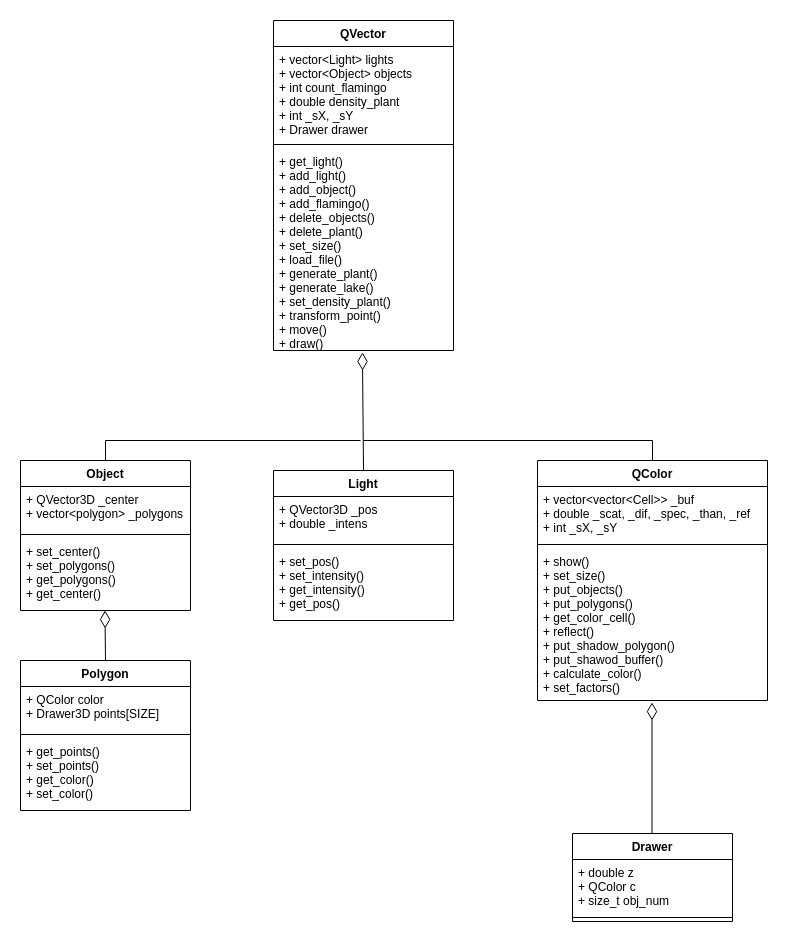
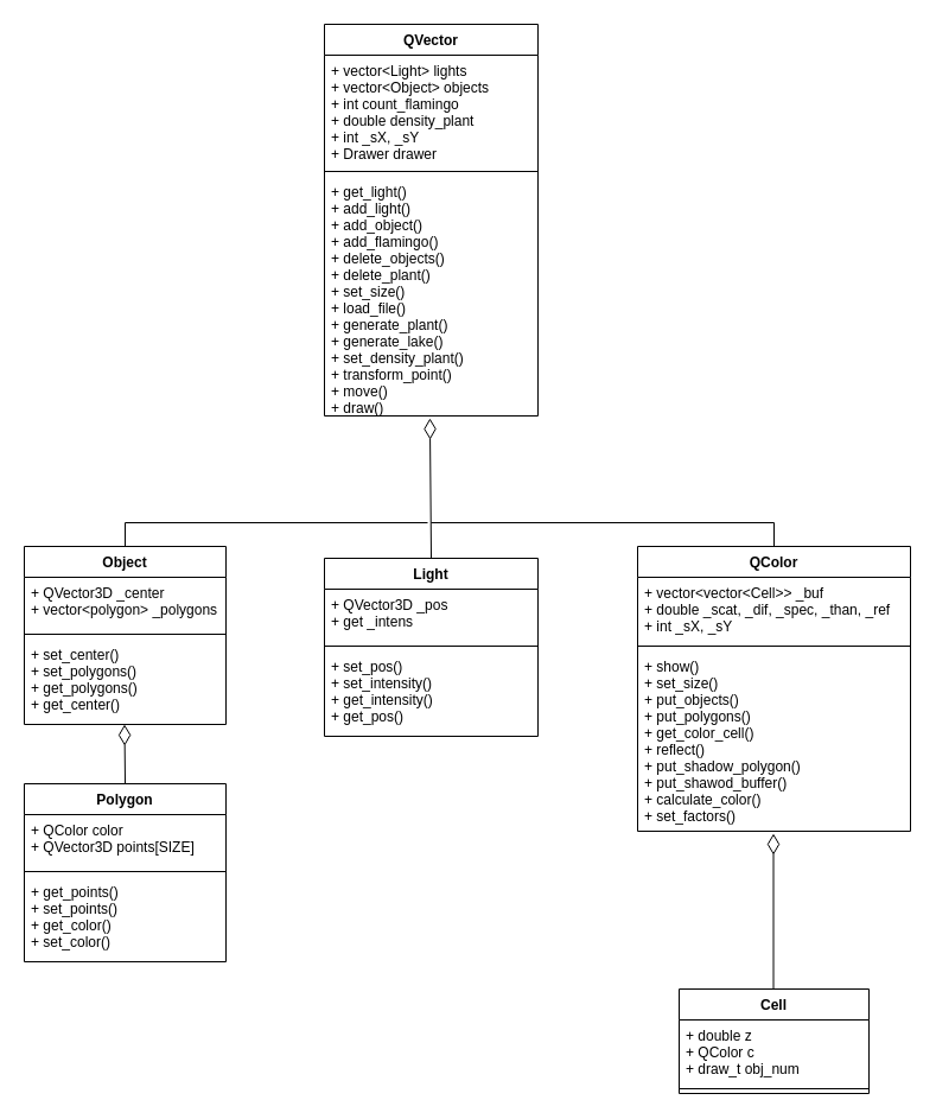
  <mxCell id="0" />
  <mxCell id="1" parent="0" />
  <mxCell id="2" value="Light" style="swimlane;fontStyle=1;align=center;verticalAlign=top;childLayout=stackLayout;horizontal=1;startSize=26;horizontalStack=0;resizeParent=1;resizeParentMax=0;resizeLast=0;collapsible=1;marginBottom=0;" parent="1" vertex="1"><mxGeometry x="273" y="470" width="180" height="150" as="geometry" /></mxCell>
- <mxCell id="3" value="+ QVector3D _pos&#10;+ double _intens" style="text;strokeColor=none;fillColor=none;align=left;verticalAlign=top;spacingLeft=4;spacingRight=4;overflow=hidden;rotatable=0;points=[[0,0.5],[1,0.5]];portConstraint=eastwest;" parent="2" vertex="1"><mxGeometry y="26" width="180" height="44" as="geometry" /></mxCell>
+ <mxCell id="3" value="+ QVector3D _pos&#10;+ get _intens" style="text;strokeColor=none;fillColor=none;align=left;verticalAlign=top;spacingLeft=4;spacingRight=4;overflow=hidden;rotatable=0;points=[[0,0.5],[1,0.5]];portConstraint=eastwest;" parent="2" vertex="1"><mxGeometry y="26" width="180" height="44" as="geometry" /></mxCell>
  <mxCell id="4" value="" style="line;strokeWidth=1;fillColor=none;align=left;verticalAlign=middle;spacingTop=-1;spacingLeft=3;spacingRight=3;rotatable=0;labelPosition=right;points=[];portConstraint=eastwest;strokeColor=inherit;" parent="2" vertex="1"><mxGeometry y="70" width="180" height="8" as="geometry" /></mxCell>
  <mxCell id="5" value="+ set_pos()&#10;+ set_intensity()&#10;+ get_intensity()&#10;+ get_pos()" style="text;strokeColor=none;fillColor=none;align=left;verticalAlign=top;spacingLeft=4;spacingRight=4;overflow=hidden;rotatable=0;points=[[0,0.5],[1,0.5]];portConstraint=eastwest;" parent="2" vertex="1"><mxGeometry y="78" width="180" height="72" as="geometry" /></mxCell>
  <mxCell id="6" value="Polygon" style="swimlane;fontStyle=1;align=center;verticalAlign=top;childLayout=stackLayout;horizontal=1;startSize=26;horizontalStack=0;resizeParent=1;resizeParentMax=0;resizeLast=0;collapsible=1;marginBottom=0;" vertex="1" parent="1"><mxGeometry x="20" y="660" width="170" height="150" as="geometry" /></mxCell>
- <mxCell id="7" value="+ QColor color&#10;+ Drawer3D points[SIZE]" style="text;strokeColor=none;fillColor=none;align=left;verticalAlign=top;spacingLeft=4;spacingRight=4;overflow=hidden;rotatable=0;points=[[0,0.5],[1,0.5]];portConstraint=eastwest;" vertex="1" parent="6"><mxGeometry y="26" width="170" height="44" as="geometry" /></mxCell>
+ <mxCell id="7" value="+ QColor color&#10;+ QVector3D points[SIZE]" style="text;strokeColor=none;fillColor=none;align=left;verticalAlign=top;spacingLeft=4;spacingRight=4;overflow=hidden;rotatable=0;points=[[0,0.5],[1,0.5]];portConstraint=eastwest;" vertex="1" parent="6"><mxGeometry y="26" width="170" height="44" as="geometry" /></mxCell>
  <mxCell id="8" value="" style="line;strokeWidth=1;fillColor=none;align=left;verticalAlign=middle;spacingTop=-1;spacingLeft=3;spacingRight=3;rotatable=0;labelPosition=right;points=[];portConstraint=eastwest;strokeColor=inherit;" vertex="1" parent="6"><mxGeometry y="70" width="170" height="8" as="geometry" /></mxCell>
  <mxCell id="9" value="+ get_points()&#10;+ set_points()&#10;+ get_color()&#10;+ set_color()" style="text;strokeColor=none;fillColor=none;align=left;verticalAlign=top;spacingLeft=4;spacingRight=4;overflow=hidden;rotatable=0;points=[[0,0.5],[1,0.5]];portConstraint=eastwest;" vertex="1" parent="6"><mxGeometry y="78" width="170" height="72" as="geometry" /></mxCell>
  <mxCell id="10" value="Object" style="swimlane;fontStyle=1;align=center;verticalAlign=top;childLayout=stackLayout;horizontal=1;startSize=26;horizontalStack=0;resizeParent=1;resizeParentMax=0;resizeLast=0;collapsible=1;marginBottom=0;" vertex="1" parent="1"><mxGeometry x="20" y="460" width="170" height="150" as="geometry" /></mxCell>
  <mxCell id="11" value="+ QVector3D _center&#10;+ vector&lt;polygon&gt; _polygons" style="text;strokeColor=none;fillColor=none;align=left;verticalAlign=top;spacingLeft=4;spacingRight=4;overflow=hidden;rotatable=0;points=[[0,0.5],[1,0.5]];portConstraint=eastwest;" vertex="1" parent="10"><mxGeometry y="26" width="170" height="44" as="geometry" /></mxCell>
  <mxCell id="12" value="" style="line;strokeWidth=1;fillColor=none;align=left;verticalAlign=middle;spacingTop=-1;spacingLeft=3;spacingRight=3;rotatable=0;labelPosition=right;points=[];portConstraint=eastwest;strokeColor=inherit;" vertex="1" parent="10"><mxGeometry y="70" width="170" height="8" as="geometry" /></mxCell>
  <mxCell id="13" value="+ set_center()&#10;+ set_polygons()&#10;+ get_polygons()&#10;+ get_center()" style="text;strokeColor=none;fillColor=none;align=left;verticalAlign=top;spacingLeft=4;spacingRight=4;overflow=hidden;rotatable=0;points=[[0,0.5],[1,0.5]];portConstraint=eastwest;" vertex="1" parent="10"><mxGeometry y="78" width="170" height="72" as="geometry" /></mxCell>
  <mxCell id="14" value="QVector" style="swimlane;fontStyle=1;align=center;verticalAlign=top;childLayout=stackLayout;horizontal=1;startSize=26;horizontalStack=0;resizeParent=1;resizeParentMax=0;resizeLast=0;collapsible=1;marginBottom=0;" vertex="1" parent="1"><mxGeometry x="273" y="20" width="180" height="330" as="geometry" /></mxCell>
  <mxCell id="15" value="+ vector&lt;Light&gt; lights&#10;+ vector&lt;Object&gt; objects&#10;+ int count_flamingo&#10;+ double density_plant&#10;+ int _sX, _sY&#10;+ Drawer drawer" style="text;strokeColor=none;fillColor=none;align=left;verticalAlign=top;spacingLeft=4;spacingRight=4;overflow=hidden;rotatable=0;points=[[0,0.5],[1,0.5]];portConstraint=eastwest;" vertex="1" parent="14"><mxGeometry y="26" width="180" height="94" as="geometry" /></mxCell>
  <mxCell id="16" value="" style="line;strokeWidth=1;fillColor=none;align=left;verticalAlign=middle;spacingTop=-1;spacingLeft=3;spacingRight=3;rotatable=0;labelPosition=right;points=[];portConstraint=eastwest;strokeColor=inherit;" vertex="1" parent="14"><mxGeometry y="120" width="180" height="8" as="geometry" /></mxCell>
  <mxCell id="17" value="+ get_light()&#10;+ add_light()&#10;+ add_object()&#10;+ add_flamingo()&#10;+ delete_objects()&#10;+ delete_plant()&#10;+ set_size()&#10;+ load_file()&#10;+ generate_plant()&#10;+ generate_lake()&#10;+ set_density_plant()&#10;+ transform_point()&#10;+ move()&#10;+ draw()" style="text;strokeColor=none;fillColor=none;align=left;verticalAlign=top;spacingLeft=4;spacingRight=4;overflow=hidden;rotatable=0;points=[[0,0.5],[1,0.5]];portConstraint=eastwest;" vertex="1" parent="14"><mxGeometry y="128" width="180" height="202" as="geometry" /></mxCell>
  <mxCell id="18" value="QColor" style="swimlane;fontStyle=1;align=center;verticalAlign=top;childLayout=stackLayout;horizontal=1;startSize=26;horizontalStack=0;resizeParent=1;resizeParentMax=0;resizeLast=0;collapsible=1;marginBottom=0;" vertex="1" parent="1"><mxGeometry x="537" y="460" width="230" height="240" as="geometry" /></mxCell>
  <mxCell id="19" value="+ vector&lt;vector&lt;Cell&gt;&gt; _buf&#10;+ double _scat, _dif, _spec, _than, _ref&#10;+ int _sX, _sY" style="text;strokeColor=none;fillColor=none;align=left;verticalAlign=top;spacingLeft=4;spacingRight=4;overflow=hidden;rotatable=0;points=[[0,0.5],[1,0.5]];portConstraint=eastwest;" vertex="1" parent="18"><mxGeometry y="26" width="230" height="54" as="geometry" /></mxCell>
  <mxCell id="20" value="" style="line;strokeWidth=1;fillColor=none;align=left;verticalAlign=middle;spacingTop=-1;spacingLeft=3;spacingRight=3;rotatable=0;labelPosition=right;points=[];portConstraint=eastwest;strokeColor=inherit;" vertex="1" parent="18"><mxGeometry y="80" width="230" height="8" as="geometry" /></mxCell>
  <mxCell id="21" value="+ show()&#10;+ set_size()&#10;+ put_objects()&#10;+ put_polygons()&#10;+ get_color_cell()&#10;+ reflect()&#10;+ put_shadow_polygon()&#10;+ put_shawod_buffer()&#10;+ calculate_color()&#10;+ set_factors()" style="text;strokeColor=none;fillColor=none;align=left;verticalAlign=top;spacingLeft=4;spacingRight=4;overflow=hidden;rotatable=0;points=[[0,0.5],[1,0.5]];portConstraint=eastwest;" vertex="1" parent="18"><mxGeometry y="88" width="230" height="152" as="geometry" /></mxCell>
- <mxCell id="22" value="Drawer" style="swimlane;fontStyle=1;align=center;verticalAlign=top;childLayout=stackLayout;horizontal=1;startSize=26;horizontalStack=0;resizeParent=1;resizeParentMax=0;resizeLast=0;collapsible=1;marginBottom=0;" vertex="1" parent="1"><mxGeometry x="572" y="833" width="160" height="88" as="geometry" /></mxCell>
- <mxCell id="23" value="+ double z&#10;+ QColor c&#10;+ size_t obj_num" style="text;strokeColor=none;fillColor=none;align=left;verticalAlign=top;spacingLeft=4;spacingRight=4;overflow=hidden;rotatable=0;points=[[0,0.5],[1,0.5]];portConstraint=eastwest;" vertex="1" parent="22"><mxGeometry y="26" width="160" height="54" as="geometry" /></mxCell>
+ <mxCell id="22" value="Cell" style="swimlane;fontStyle=1;align=center;verticalAlign=top;childLayout=stackLayout;horizontal=1;startSize=26;horizontalStack=0;resizeParent=1;resizeParentMax=0;resizeLast=0;collapsible=1;marginBottom=0;" vertex="1" parent="1"><mxGeometry x="572" y="833" width="160" height="88" as="geometry" /></mxCell>
+ <mxCell id="23" value="+ double z&#10;+ QColor c&#10;+ draw_t obj_num" style="text;strokeColor=none;fillColor=none;align=left;verticalAlign=top;spacingLeft=4;spacingRight=4;overflow=hidden;rotatable=0;points=[[0,0.5],[1,0.5]];portConstraint=eastwest;" vertex="1" parent="22"><mxGeometry y="26" width="160" height="54" as="geometry" /></mxCell>
  <mxCell id="24" value="" style="line;strokeWidth=1;fillColor=none;align=left;verticalAlign=middle;spacingTop=-1;spacingLeft=3;spacingRight=3;rotatable=0;labelPosition=right;points=[];portConstraint=eastwest;strokeColor=inherit;" vertex="1" parent="22"><mxGeometry y="80" width="160" height="8" as="geometry" /></mxCell>
  <mxCell id="25" style="rounded=0;jumpSize=8;orthogonalLoop=1;jettySize=auto;html=1;endArrow=diamondThin;endFill=0;startSize=8;endSize=15;exitX=0.5;exitY=0;exitDx=0;exitDy=0;entryX=0.494;entryY=1.01;entryDx=0;entryDy=0;entryPerimeter=0;" edge="1" parent="1" source="2" target="17"><mxGeometry relative="1" as="geometry"><mxPoint x="354.5" y="541.02" as="sourcePoint" /><mxPoint x="354.5" y="409.996" as="targetPoint" /></mxGeometry></mxCell>
  <mxCell id="26" style="rounded=0;jumpSize=8;orthogonalLoop=1;jettySize=auto;html=1;endArrow=diamondThin;endFill=0;startSize=8;endSize=15;exitX=0.5;exitY=0;exitDx=0;exitDy=0;entryX=0.5;entryY=1.013;entryDx=0;entryDy=0;entryPerimeter=0;" edge="1" parent="1"><mxGeometry relative="1" as="geometry"><mxPoint x="651.5" y="833" as="sourcePoint" /><mxPoint x="651.5" y="702" as="targetPoint" /></mxGeometry></mxCell>
  <mxCell id="27" value="" style="endArrow=none;html=1;rounded=0;exitX=0.5;exitY=0;exitDx=0;exitDy=0;" edge="1" parent="1" source="18"><mxGeometry width="50" height="50" relative="1" as="geometry"><mxPoint x="650" y="350" as="sourcePoint" /><mxPoint x="363" y="440" as="targetPoint" /><Array as="points"><mxPoint x="652" y="440" /></Array></mxGeometry></mxCell>
  <mxCell id="28" style="rounded=0;jumpSize=8;orthogonalLoop=1;jettySize=auto;html=1;endArrow=diamondThin;endFill=0;startSize=8;endSize=15;exitX=0.5;exitY=0;exitDx=0;exitDy=0;entryX=0.5;entryY=1.013;entryDx=0;entryDy=0;entryPerimeter=0;" edge="1" parent="1" source="6"><mxGeometry relative="1" as="geometry"><mxPoint x="104.5" y="741" as="sourcePoint" /><mxPoint x="104.5" y="610" as="targetPoint" /></mxGeometry></mxCell>
  <mxCell id="29" value="" style="endArrow=none;html=1;rounded=0;entryX=0.5;entryY=0;entryDx=0;entryDy=0;" edge="1" parent="1" target="10"><mxGeometry width="50" height="50" relative="1" as="geometry"><mxPoint x="360" y="440" as="sourcePoint" /><mxPoint x="373" y="450" as="targetPoint" /><Array as="points"><mxPoint x="105" y="440" /></Array></mxGeometry></mxCell>
